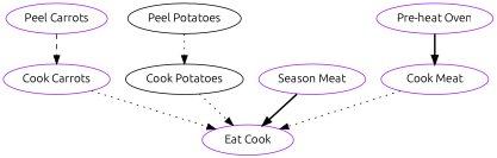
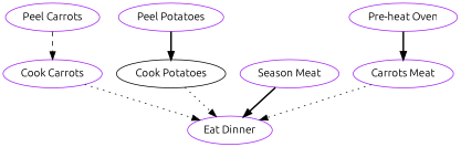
  digraph {
    fontname=Ubuntu
    node [color=purple fontname=Ubuntu]
    edge [fontname=Ubuntu style=dotted]
    "Peel Carrots"
    "Cook Carrots"
-   "Eat Dinner" [label="Eat Cook"]
-   "Peel Potatoes" [color=black]
+   "Eat Dinner"
+   "Peel Potatoes"
    "Cook Potatoes" [color=black]
    "Season Meat"
-   "Cook Meat"
+   "Cook Meat" [label="Carrots Meat"]
    "Pre-heat Oven"
    "Peel Carrots" -> "Cook Carrots" [style=dashed]
    "Cook Carrots" -> "Eat Dinner"
-   "Peel Potatoes" -> "Cook Potatoes"
+   "Peel Potatoes" -> "Cook Potatoes" [style=bold]
    "Cook Potatoes" -> "Eat Dinner"
    "Season Meat" -> "Eat Dinner" [style=bold]
    "Cook Meat" -> "Eat Dinner"
    "Pre-heat Oven" -> "Cook Meat" [style=bold]
  }
